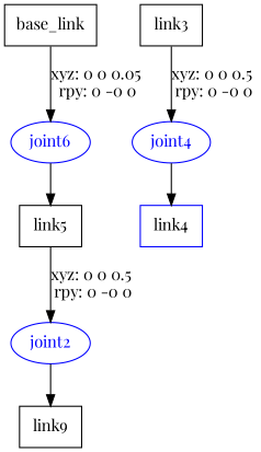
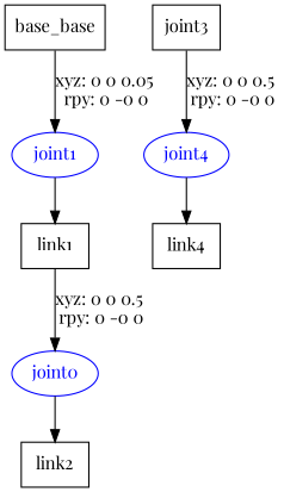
  digraph {
    fontname="Playfair Display"
    node [fontname="Playfair Display" shape=box]
    edge [fontname="Playfair Display"]
-   n1 [label=base_link]
-   joint1 [color=blue fontcolor=blue shape=ellipse label=joint6]
-   n3 [label=link5]
-   joint2 [color=blue fontcolor=blue shape=ellipse]
-   n5 [label=link9]
-   n6 [label=link3]
+   n1 [label=base_base]
+   joint1 [color=blue fontcolor=blue shape=ellipse]
+   n3 [label=link1]
+   joint2 [color=blue fontcolor=blue shape=ellipse label=joint0]
+   n5 [label=link2]
+   n6 [label=joint3]
    joint4 [color=blue fontcolor=blue shape=ellipse]
-   n8 [label=link4 color=blue]
+   n8 [label=link4]
    n1 -> joint1 [label="xyz: 0 0 0.05 \nrpy: 0 -0 0"]
    joint1 -> n3
    n3 -> joint2 [label="xyz: 0 0 0.5 \nrpy: 0 -0 0"]
    joint2 -> n5
    n6 -> joint4 [label="xyz: 0 0 0.5 \nrpy: 0 -0 0"]
    joint4 -> n8
  }
